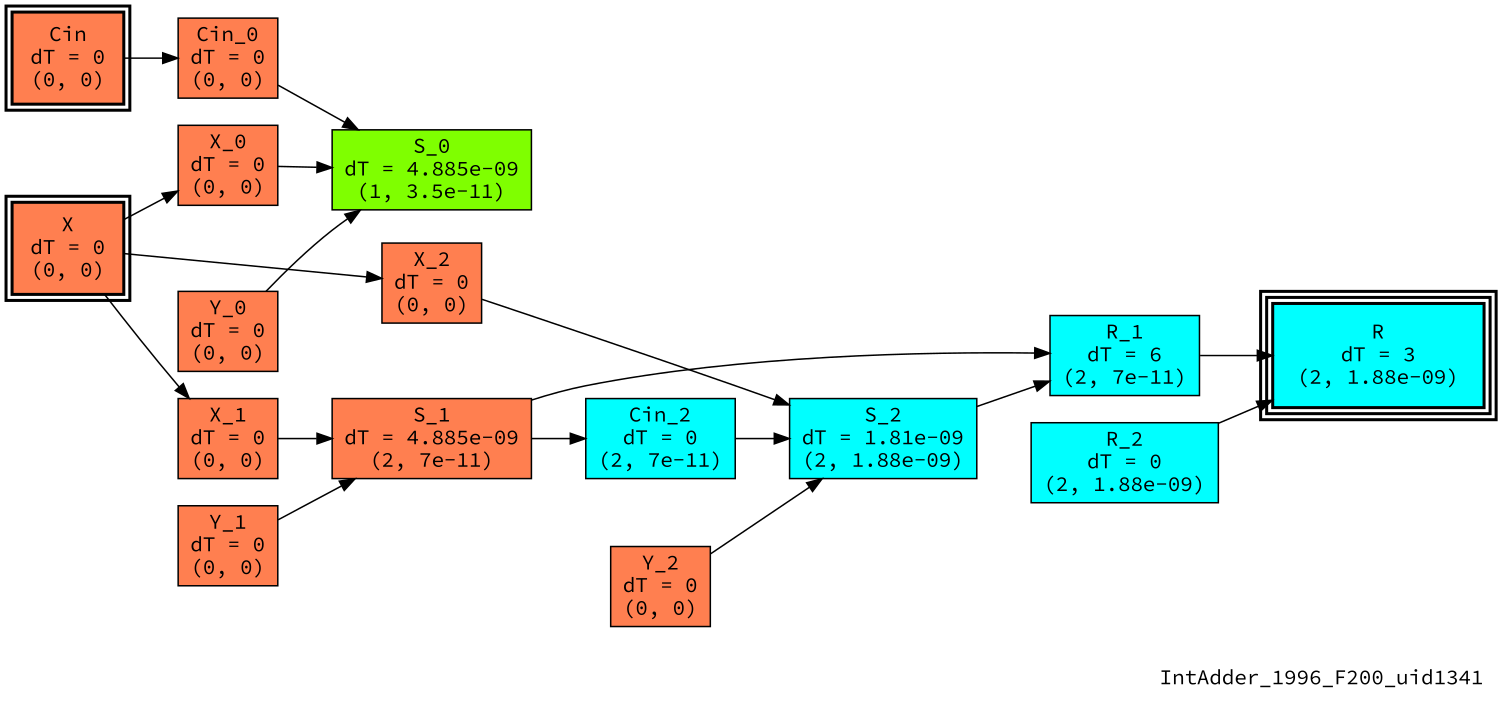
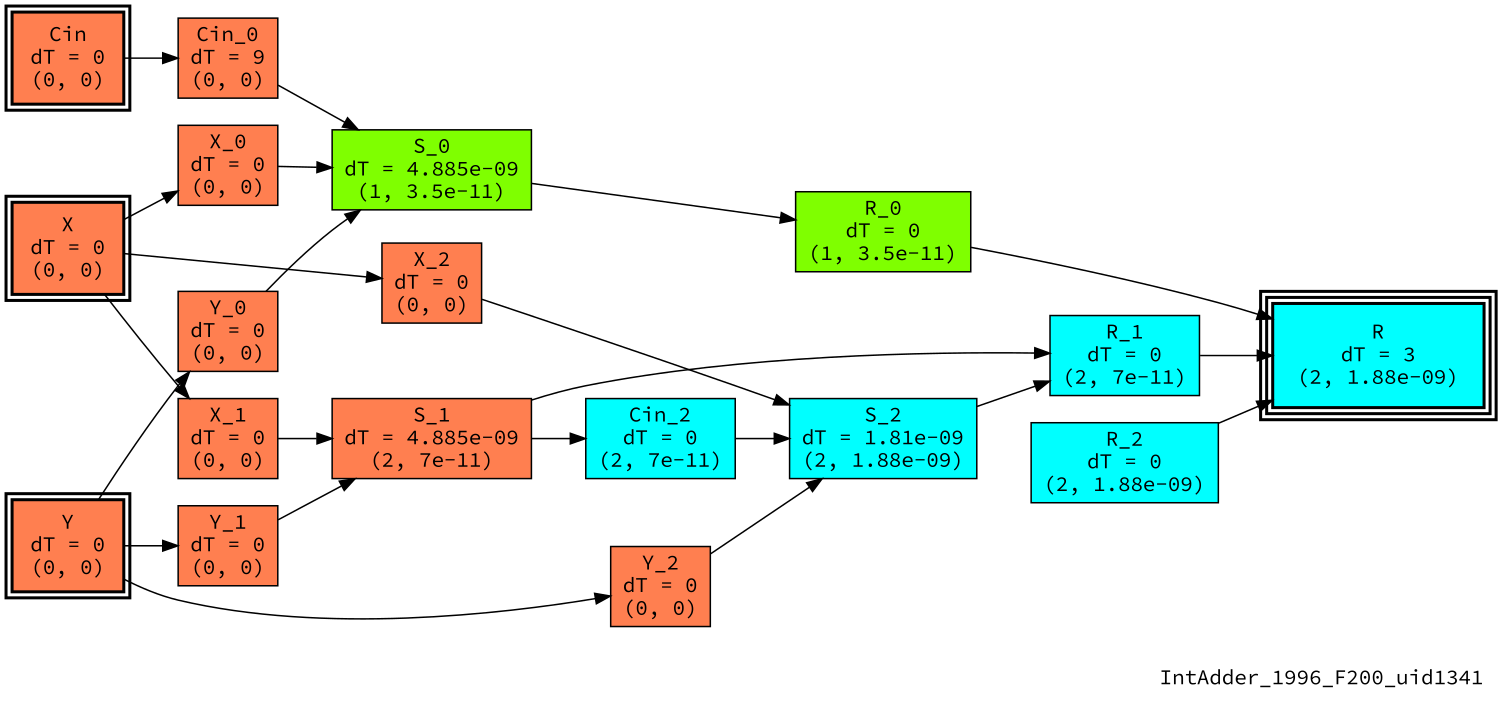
  digraph {
    fontname="Source Code Pro"
    label=IntAdder_1996_F200_uid1341
    labeljust=right
    labelloc=bottom
    nodesep=0.25
    rankdir=LR
    ranksep=0.5
    node [color=black fillcolor=coral fontname="Source Code Pro" peripheries=1 shape=box style=filled]
    edge [arrowhead=normal arrowsize=1.0 arrowtail=normal color=black dir=forward fontname="Source Code Pro"]
    n1 [label="X\ndT = 0\n(0, 0)" peripheries=2 style="bold, filled"]
+   n2 [label="Y\ndT = 0\n(0, 0)" peripheries=2 style="bold, filled"]
    n3 [label="Cin\ndT = 0\n(0, 0)" peripheries=2 style="bold, filled"]
    n4 [fillcolor=cyan label="R\ndT = 3\n(2, 1.88e-09)" peripheries=3 style="bold, filled"]
    n5 [label="X_0\ndT = 0\n(0, 0)"]
    n6 [label="X_1\ndT = 0\n(0, 0)"]
    n7 [label="X_2\ndT = 0\n(0, 0)"]
    n8 [label="Y_0\ndT = 0\n(0, 0)"]
    n9 [label="Y_1\ndT = 0\n(0, 0)"]
    n10 [label="Y_2\ndT = 0\n(0, 0)"]
-   n11 [label="Cin_0\ndT = 0\n(0, 0)"]
+   n11 [label="Cin_0\ndT = 9\n(0, 0)"]
    n12 [fillcolor=chartreuse label="S_0\ndT = 4.885e-09\n(1, 3.5e-11)"]
    n13 [label="S_1\ndT = 4.885e-09\n(2, 7e-11)"]
    n14 [fillcolor=cyan label="S_2\ndT = 1.81e-09\n(2, 1.88e-09)"]
-   n16 [fillcolor=cyan label="R_1\ndT = 6\n(2, 7e-11)"]
+   n15 [fillcolor=chartreuse label="R_0\ndT = 0\n(1, 3.5e-11)"]
+   n16 [fillcolor=cyan label="R_1\ndT = 0\n(2, 7e-11)"]
    n17 [fillcolor=cyan label="Cin_2\ndT = 0\n(2, 7e-11)"]
    n18 [fillcolor=cyan label="R_2\ndT = 0\n(2, 1.88e-09)"]
    subgraph sub_1 {
      rank=same
      n1
+     n2
      n3
    }
    subgraph sub_2 {
      rank=same
      n4
    }
    n1 -> n5
    n1 -> n6
    n1 -> n7
+   n2 -> n8
+   n2 -> n9
+   n2 -> n10
    n3 -> n11
    n5 -> n12
    n6 -> n13
    n7 -> n14
    n8 -> n12
    n9 -> n13
    n10 -> n14
    n11 -> n12
+   n12 -> n15
    n13 -> n16
    n13 -> n17
    n14 -> n16
+   n15 -> n4
    n16 -> n4
    n17 -> n14
    n18 -> n4
  }
